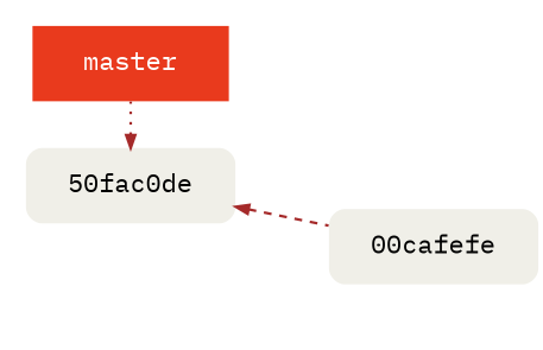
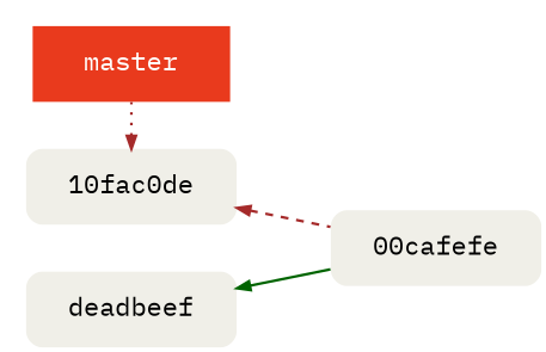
  digraph {
    fontname="IBM Plex Mono"
    nodesep=.5
    rankdir=LR
    ranksep=1
    node [fillcolor="#f0efe8" fontname="IBM Plex Mono" fontsize=20 margin=".45,.25" penwidth=0 shape=box style="rounded,filled"]
    edge [color=brown dir=back fontname="IBM Plex Mono" penwidth=2]
-   n1 [label="50fac0de" width=2.1]
+   n1 [label="10fac0de" width=2.1]
    master [fillcolor="#e93a1d" fontcolor="#ffffff" style=filled width=2.1]
    n3 [label="00cafefe" width=2.1]
+   n4 [label=deadbeef width=2.1]
    subgraph cluster_1 {
      style=invis
      subgraph sub_2 {
        rank=same
        style=invis
        n1
        master
      }
    }
    n1 -> master [style=dotted]
    n1 -> n3 [style=dashed]
+   n4 -> n3 [color=darkgreen style=bold]
  }
